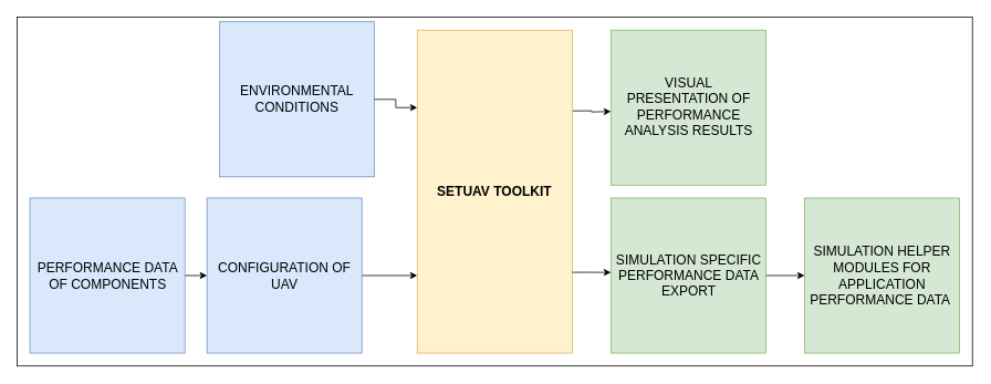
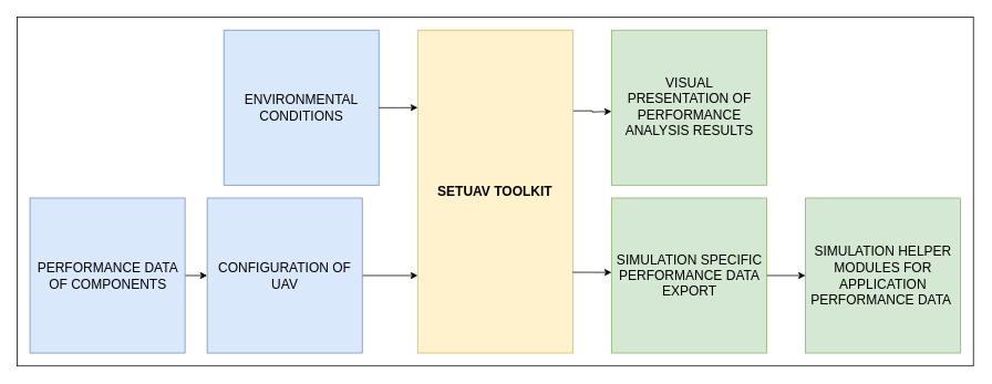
  <mxCell id="0" />
  <mxCell id="1" parent="0" />
  <mxCell id="2" value="" style="group;fontSize=16;spacingLeft=4;spacingRight=4;" vertex="1" connectable="0" parent="1"><mxGeometry x="20" y="20" width="1151.11" height="420" as="geometry" /></mxCell>
  <mxCell id="3" value="" style="rounded=0;whiteSpace=wrap;html=1;fontSize=16;spacingLeft=4;spacingRight=4;" vertex="1" parent="2"><mxGeometry width="1151.11" height="420" as="geometry" /></mxCell>
  <mxCell id="4" style="edgeStyle=orthogonalEdgeStyle;rounded=0;orthogonalLoop=1;jettySize=auto;html=1;exitX=1;exitY=0.25;exitDx=0;exitDy=0;fontSize=16;spacingLeft=4;spacingRight=4;" edge="1" parent="2" source="5"><mxGeometry relative="1" as="geometry"><mxPoint x="715.555" y="113.556" as="targetPoint" /></mxGeometry></mxCell>
  <mxCell id="5" value="SETUAV TOOLKIT" style="rounded=0;whiteSpace=wrap;html=1;fontSize=16;fontStyle=1;fillColor=#fff2cc;strokeColor=#d6b656;spacingLeft=4;spacingRight=4;" vertex="1" parent="2"><mxGeometry x="482.222" y="15.556" width="186.666" height="388.889" as="geometry" /></mxCell>
  <mxCell id="6" style="edgeStyle=orthogonalEdgeStyle;rounded=0;orthogonalLoop=1;jettySize=auto;html=1;exitX=1;exitY=0.5;exitDx=0;exitDy=0;entryX=0;entryY=0.5;entryDx=0;entryDy=0;fontSize=16;spacingLeft=4;spacingRight=4;" edge="1" parent="2" source="7" target="10"><mxGeometry relative="1" as="geometry" /></mxCell>
  <mxCell id="7" value="PERFORMANCE DATA OF COMPONENTS" style="rounded=0;whiteSpace=wrap;html=1;spacingTop=0;spacingLeft=4;spacingRight=4;fontSize=16;fillColor=#dae8fc;strokeColor=#6c8ebf;" vertex="1" parent="2"><mxGeometry x="15.556" y="217.778" width="186.666" height="186.667" as="geometry" /></mxCell>
- <mxCell id="8" value="ENVIRONMENTAL CONDITIONS" style="rounded=0;whiteSpace=wrap;html=1;spacingTop=0;spacingLeft=4;spacingRight=4;fontSize=16;fillColor=#dae8fc;strokeColor=#6c8ebf;" vertex="1" parent="2"><mxGeometry x="243.889" y="5.556" width="186.666" height="186.667" as="geometry" /></mxCell>
+ <mxCell id="8" value="ENVIRONMENTAL CONDITIONS" style="rounded=0;whiteSpace=wrap;html=1;spacingTop=0;spacingLeft=4;spacingRight=4;fontSize=16;fillColor=#dae8fc;strokeColor=#6c8ebf;" vertex="1" parent="2"><mxGeometry x="248.889" y="15.556" width="186.666" height="186.667" as="geometry" /></mxCell>
  <mxCell id="9" style="edgeStyle=orthogonalEdgeStyle;rounded=0;orthogonalLoop=1;jettySize=auto;html=1;exitX=1;exitY=0.5;exitDx=0;exitDy=0;entryX=0;entryY=0.76;entryDx=0;entryDy=0;entryPerimeter=0;fontSize=16;spacingLeft=4;spacingRight=4;" edge="1" parent="2" source="10" target="5"><mxGeometry relative="1" as="geometry"><mxPoint x="466.666" y="311.37" as="targetPoint" /></mxGeometry></mxCell>
  <mxCell id="10" value="CONFIGURATION OF UAV" style="rounded=0;whiteSpace=wrap;html=1;spacingTop=0;spacingLeft=4;spacingRight=4;fontSize=16;fillColor=#dae8fc;strokeColor=#6c8ebf;" vertex="1" parent="2"><mxGeometry x="228.889" y="217.778" width="186.666" height="186.667" as="geometry" /></mxCell>
  <mxCell id="11" style="edgeStyle=orthogonalEdgeStyle;rounded=0;orthogonalLoop=1;jettySize=auto;html=1;entryX=0;entryY=0.24;entryDx=0;entryDy=0;entryPerimeter=0;fontSize=16;spacingLeft=4;spacingRight=4;" edge="1" parent="2" source="8" target="5"><mxGeometry relative="1" as="geometry" /></mxCell>
  <mxCell id="12" value="VISUAL PRESENTATION OF PERFORMANCE ANALYSIS RESULTS" style="rounded=0;whiteSpace=wrap;html=1;spacingLeft=4;spacingBottom=1;spacingRight=4;spacingTop=0;fontSize=16;fillColor=#d5e8d4;strokeColor=#82b366;" vertex="1" parent="2"><mxGeometry x="715.555" y="15.556" width="186.666" height="186.667" as="geometry" /></mxCell>
  <mxCell id="13" style="edgeStyle=orthogonalEdgeStyle;rounded=0;orthogonalLoop=1;jettySize=auto;html=1;exitX=1;exitY=0.5;exitDx=0;exitDy=0;entryX=0;entryY=0.5;entryDx=0;entryDy=0;fontSize=16;spacingLeft=4;spacingRight=4;" edge="1" parent="2" source="14" target="16"><mxGeometry relative="1" as="geometry" /></mxCell>
  <mxCell id="14" value="SIMULATION SPECIFIC PERFORMANCE DATA EXPORT" style="rounded=0;whiteSpace=wrap;html=1;spacingTop=0;spacingLeft=4;spacingRight=4;fontSize=16;fillColor=#d5e8d4;strokeColor=#82b366;" vertex="1" parent="2"><mxGeometry x="715.555" y="217.778" width="186.666" height="186.667" as="geometry" /></mxCell>
  <mxCell id="15" style="edgeStyle=orthogonalEdgeStyle;rounded=0;orthogonalLoop=1;jettySize=auto;html=1;exitX=1;exitY=0.75;exitDx=0;exitDy=0;entryX=0;entryY=0.48;entryDx=0;entryDy=0;entryPerimeter=0;fontSize=16;spacingLeft=4;spacingRight=4;" edge="1" parent="2" source="5" target="14"><mxGeometry relative="1" as="geometry" /></mxCell>
  <mxCell id="16" value="SIMULATION HELPER MODULES FOR APPLICATION PERFORMANCE DATA&amp;nbsp;" style="rounded=0;whiteSpace=wrap;html=1;spacingTop=0;spacingLeft=4;spacingRight=4;fontSize=16;fillColor=#d5e8d4;strokeColor=#82b366;" vertex="1" parent="2"><mxGeometry x="948.888" y="217.778" width="186.666" height="186.667" as="geometry" /></mxCell>
